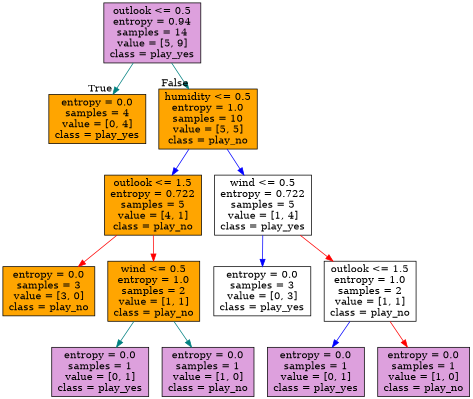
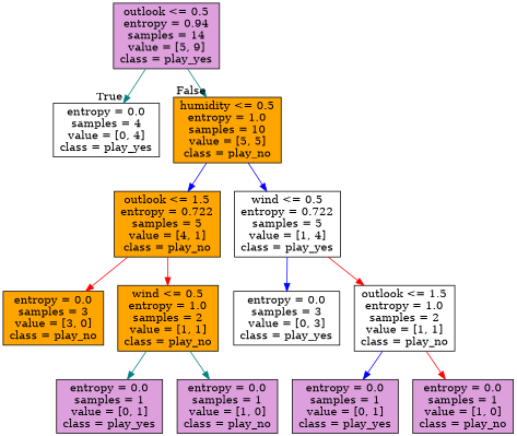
  digraph {
    fontname="DejaVu Serif"
    node [color=black fillcolor=plum shape=box style=filled fontname="DejaVu Serif"]
    edge [color=teal fontname="DejaVu Serif"]
    n1 [label="outlook <= 0.5\nentropy = 0.94\nsamples = 14\nvalue = [5, 9]\nclass = play_yes"]
-   n2 [fillcolor=orange label="entropy = 0.0\nsamples = 4\nvalue = [0, 4]\nclass = play_yes"]
+   n2 [fillcolor=white label="entropy = 0.0\nsamples = 4\nvalue = [0, 4]\nclass = play_yes"]
    n3 [fillcolor=orange label="humidity <= 0.5\nentropy = 1.0\nsamples = 10\nvalue = [5, 5]\nclass = play_no"]
    n4 [fillcolor=orange label="outlook <= 1.5\nentropy = 0.722\nsamples = 5\nvalue = [4, 1]\nclass = play_no"]
    n5 [fillcolor=white label="wind <= 0.5\nentropy = 0.722\nsamples = 5\nvalue = [1, 4]\nclass = play_yes"]
    n6 [fillcolor=orange label="entropy = 0.0\nsamples = 3\nvalue = [3, 0]\nclass = play_no"]
    n7 [fillcolor=orange label="wind <= 0.5\nentropy = 1.0\nsamples = 2\nvalue = [1, 1]\nclass = play_no"]
    n8 [label="entropy = 0.0\nsamples = 1\nvalue = [0, 1]\nclass = play_yes"]
    n9 [label="entropy = 0.0\nsamples = 1\nvalue = [1, 0]\nclass = play_no"]
    n10 [fillcolor=white label="entropy = 0.0\nsamples = 3\nvalue = [0, 3]\nclass = play_yes"]
    n11 [fillcolor=white label="outlook <= 1.5\nentropy = 1.0\nsamples = 2\nvalue = [1, 1]\nclass = play_no"]
    n12 [label="entropy = 0.0\nsamples = 1\nvalue = [0, 1]\nclass = play_yes"]
    n13 [label="entropy = 0.0\nsamples = 1\nvalue = [1, 0]\nclass = play_no"]
    n1 -> n2 [headlabel=True labelangle=45 labeldistance=2.5]
    n1 -> n3 [headlabel=False labelangle=-45 labeldistance=2.5]
    n3 -> n4 [color=blue]
    n3 -> n5 [color=blue]
    n4 -> n6 [color=red]
    n4 -> n7 [color=red]
    n5 -> n10 [color=blue]
    n5 -> n11 [color=red]
    n7 -> n8
    n7 -> n9
    n11 -> n12 [color=blue]
    n11 -> n13 [color=red]
  }
